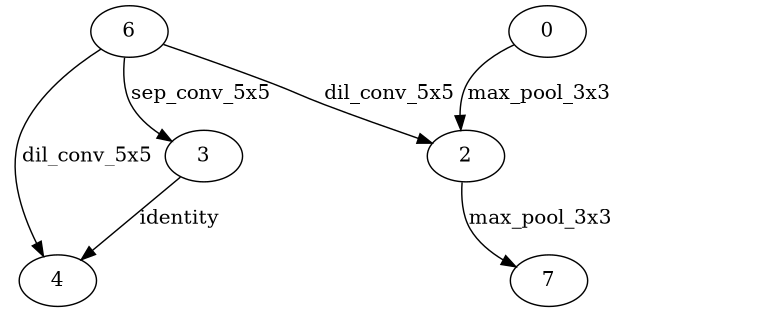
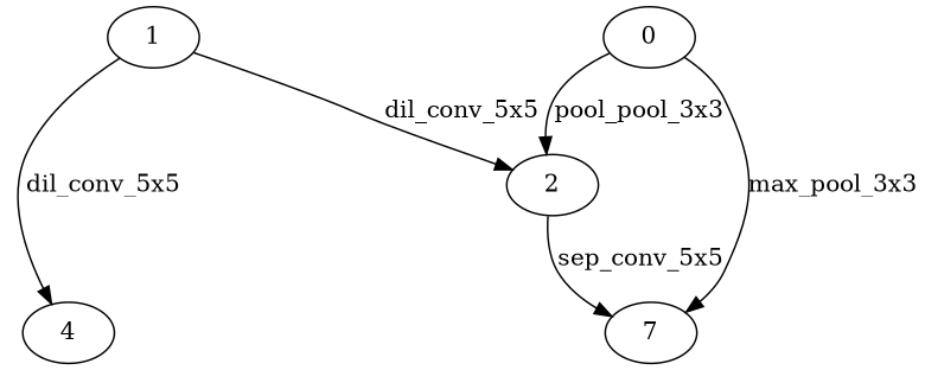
  digraph {
-   1 [label=6]
+   1
    2
-   3
    4
    n5 [label=7]
    0
    1 -> 2 [label=dil_conv_5x5]
-   1 -> 3 [label=sep_conv_5x5]
    1 -> 4 [label=dil_conv_5x5]
-   2 -> n5 [label=max_pool_3x3]
-   3 -> 4 [label=identity]
-   0 -> 2 [label=max_pool_3x3]
+   2 -> n5 [label=sep_conv_5x5]
+   0 -> 2 [label=pool_pool_3x3]
+   0 -> n5 [label=max_pool_3x3]
  }
